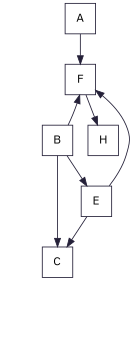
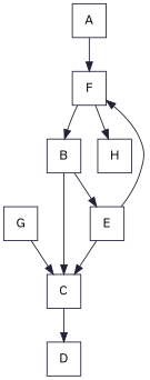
  digraph {
    color="#242038"
    fontname="IBM Plex Sans"
    node [color="#242038" fontname="IBM Plex Sans" shape=square]
    edge [color="#242038" fontname="IBM Plex Sans"]
    F
    B
    H
    C
    E
+   D
    A
-   B -> F
+   G
+   F -> B
    F -> H
    B -> C
    B -> E
+   C -> D
    E -> F
    E -> C
    A -> F
+   G -> C
  }
